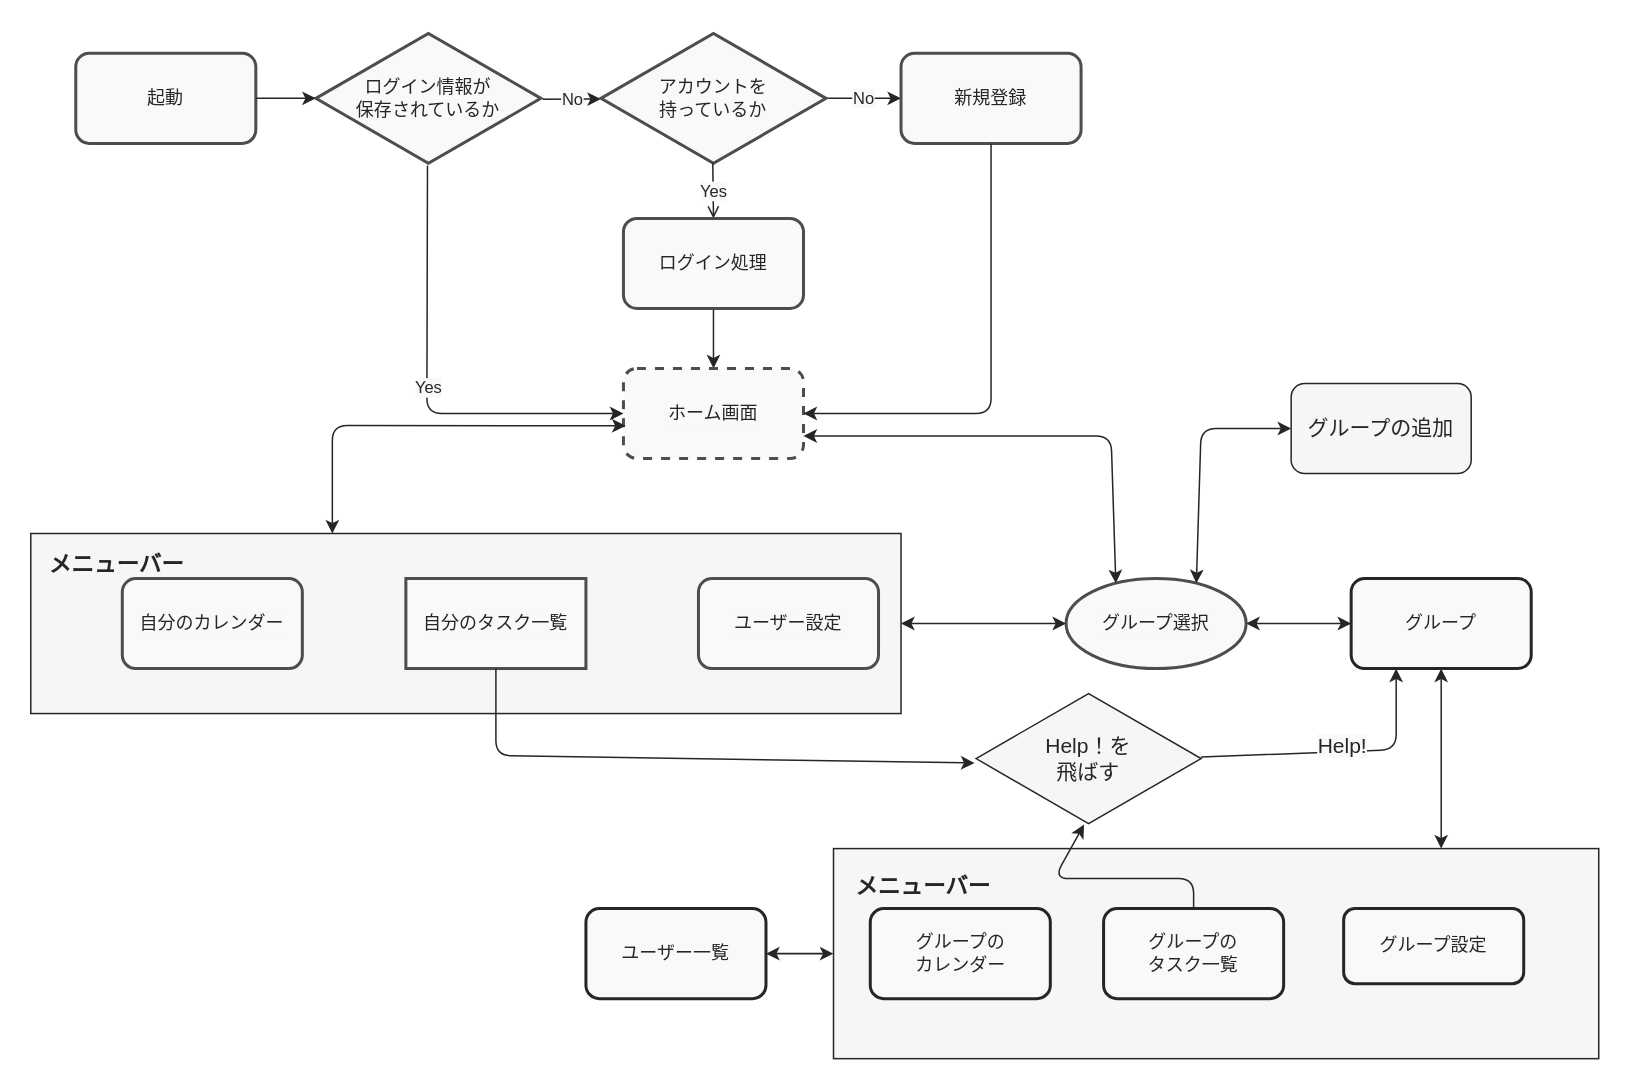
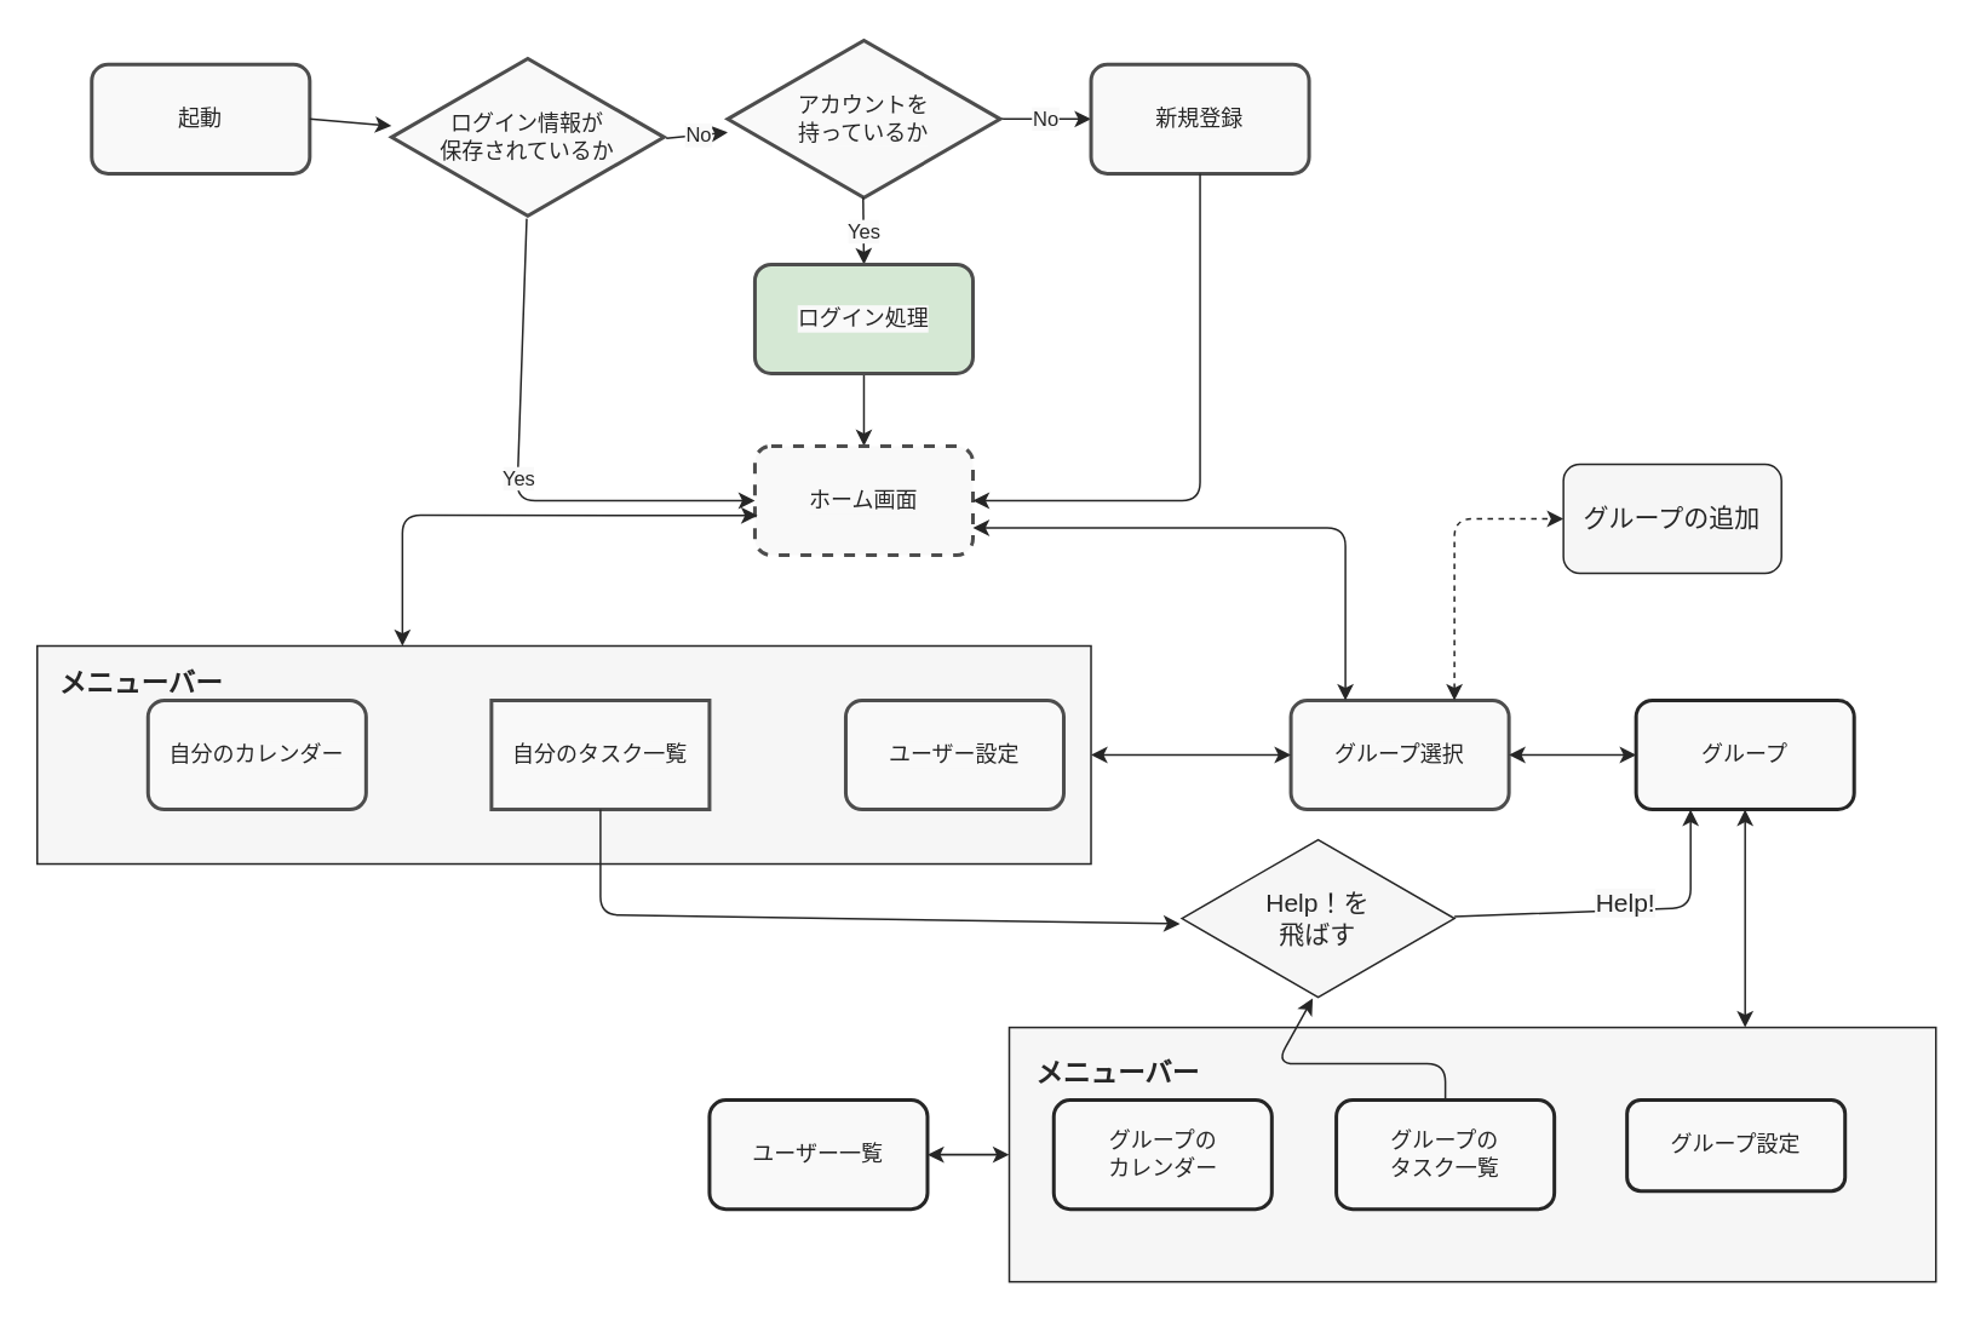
  <mxCell id="0" />
  <mxCell id="1" parent="0" />
  <mxCell id="2" value="" style="rounded=0;whiteSpace=wrap;html=1;strokeColor=#262626;strokeWidth=1;fillColor=#F6F6F6;" vertex="1" parent="1"><mxGeometry x="555" y="565" width="510" height="140" as="geometry" /></mxCell>
  <mxCell id="3" value="" style="rounded=0;whiteSpace=wrap;html=1;fillColor=#F6F6F6;strokeColor=#262626;" parent="1" vertex="1"><mxGeometry x="20" y="355" width="580" height="120" as="geometry" /></mxCell>
  <mxCell id="4" value="&lt;font color=&quot;#262626&quot;&gt;起動&lt;/font&gt;" style="rounded=1;whiteSpace=wrap;html=1;strokeColor=#4D4D4D;strokeWidth=2;fillColor=#F9F9F9;" parent="1" vertex="1"><mxGeometry x="50" y="35" width="120" height="60" as="geometry" /></mxCell>
- <mxCell id="5" value="&lt;font color=&quot;#262626&quot;&gt;ログイン情報が&lt;br&gt;保存されているか&lt;/font&gt;" style="html=1;whiteSpace=wrap;aspect=fixed;shape=isoRectangle;strokeColor=#4D4D4D;strokeWidth=2;fillColor=#F9F9F9;" parent="1" vertex="1"><mxGeometry x="210" y="20" width="150" height="90" as="geometry" /></mxCell>
+ <mxCell id="5" value="&lt;font color=&quot;#262626&quot;&gt;ログイン情報が&lt;br&gt;保存されているか&lt;/font&gt;" style="html=1;whiteSpace=wrap;aspect=fixed;shape=isoRectangle;strokeColor=#4D4D4D;strokeWidth=2;fillColor=#F9F9F9;" parent="1" vertex="1"><mxGeometry x="215" y="30" width="150" height="90" as="geometry" /></mxCell>
  <mxCell id="6" value="" style="endArrow=classic;html=1;exitX=1;exitY=0.5;exitDx=0;exitDy=0;strokeColor=#262626;" parent="1" source="4" target="5" edge="1"><mxGeometry width="50" height="50" relative="1" as="geometry"><mxPoint x="380" y="335" as="sourcePoint" /><mxPoint x="430" y="285" as="targetPoint" /></mxGeometry></mxCell>
  <mxCell id="7" value="" style="endArrow=classic;html=1;strokeColor=#262626;exitX=1.008;exitY=0.507;exitDx=0;exitDy=0;exitPerimeter=0;" parent="1" source="5" target="10" edge="1"><mxGeometry relative="1" as="geometry"><mxPoint x="360" y="315" as="sourcePoint" /><mxPoint x="420" y="65" as="targetPoint" /></mxGeometry></mxCell>
  <mxCell id="8" value="No" style="edgeLabel;resizable=0;html=1;align=center;verticalAlign=middle;labelBackgroundColor=#F9F9F9;fontColor=#262626;" parent="7" connectable="0" vertex="1"><mxGeometry relative="1" as="geometry" /></mxCell>
  <mxCell id="9" value="No" style="edgeStyle=orthogonalEdgeStyle;rounded=0;orthogonalLoop=1;jettySize=auto;html=1;fontColor=#262626;strokeColor=#262626;labelBackgroundColor=#F9F9F9;" parent="1" source="10" target="13" edge="1"><mxGeometry relative="1" as="geometry" /></mxCell>
  <mxCell id="10" value="アカウントを&lt;br&gt;持っているか" style="html=1;whiteSpace=wrap;aspect=fixed;shape=isoRectangle;labelBackgroundColor=#F9F9F9;fontColor=#262626;strokeColor=#4D4D4D;strokeWidth=2;fillColor=#F9F9F9;" parent="1" vertex="1"><mxGeometry x="400" y="20" width="150" height="90" as="geometry" /></mxCell>
- <mxCell id="11" value="" style="endArrow=open;html=1;fontColor=#262626;strokeColor=#262626;entryX=0.5;entryY=0;entryDx=0;entryDy=0;exitX=0.497;exitY=0.977;exitDx=0;exitDy=0;exitPerimeter=0;" parent="1" source="10" target="15" edge="1"><mxGeometry relative="1" as="geometry"><mxPoint x="550" y="65" as="sourcePoint" /><mxPoint x="600" y="65" as="targetPoint" /></mxGeometry></mxCell>
+ <mxCell id="11" value="" style="endArrow=classic;html=1;fontColor=#262626;strokeColor=#262626;entryX=0.5;entryY=0;entryDx=0;entryDy=0;exitX=0.497;exitY=0.977;exitDx=0;exitDy=0;exitPerimeter=0;" parent="1" source="10" target="15" edge="1"><mxGeometry relative="1" as="geometry"><mxPoint x="550" y="65" as="sourcePoint" /><mxPoint x="600" y="65" as="targetPoint" /></mxGeometry></mxCell>
  <mxCell id="12" value="Yes" style="edgeLabel;resizable=0;html=1;align=center;verticalAlign=middle;labelBackgroundColor=#F9F9F9;fontColor=#262626;" parent="11" connectable="0" vertex="1"><mxGeometry relative="1" as="geometry" /></mxCell>
  <mxCell id="13" value="新規登録" style="rounded=1;whiteSpace=wrap;html=1;labelBackgroundColor=#F9F9F9;fontColor=#262626;strokeColor=#4D4D4D;strokeWidth=2;fillColor=#F9F9F9;" parent="1" vertex="1"><mxGeometry x="600" y="35" width="120" height="60" as="geometry" /></mxCell>
  <mxCell id="14" value="" style="edgeStyle=orthogonalEdgeStyle;rounded=0;orthogonalLoop=1;jettySize=auto;html=1;labelBackgroundColor=#F9F9F9;fontColor=#262626;strokeColor=#262626;" parent="1" source="15" target="16" edge="1"><mxGeometry relative="1" as="geometry" /></mxCell>
- <mxCell id="15" value="ログイン処理" style="rounded=1;whiteSpace=wrap;html=1;labelBackgroundColor=#F9F9F9;fontColor=#262626;strokeColor=#4D4D4D;strokeWidth=2;fillColor=#F9F9F9;" parent="1" vertex="1"><mxGeometry x="415" y="145" width="120" height="60" as="geometry" /></mxCell>
+ <mxCell id="15" value="ログイン処理" style="rounded=1;whiteSpace=wrap;html=1;labelBackgroundColor=#F9F9F9;fontColor=#262626;strokeColor=#4D4D4D;strokeWidth=2;fillColor=#d5e8d4;" parent="1" vertex="1"><mxGeometry x="415" y="145" width="120" height="60" as="geometry" /></mxCell>
  <mxCell id="16" value="ホーム画面" style="rounded=1;whiteSpace=wrap;html=1;labelBackgroundColor=#F9F9F9;fontColor=#262626;strokeColor=#4D4D4D;strokeWidth=2;fillColor=#F9F9F9;dashed=1;" parent="1" vertex="1"><mxGeometry x="415" y="245" width="120" height="60" as="geometry" /></mxCell>
  <mxCell id="17" value="" style="endArrow=classic;html=1;labelBackgroundColor=#F9F9F9;fontColor=#262626;strokeColor=#262626;exitX=0.496;exitY=0.998;exitDx=0;exitDy=0;exitPerimeter=0;entryX=0;entryY=0.5;entryDx=0;entryDy=0;" parent="1" source="5" target="16" edge="1"><mxGeometry relative="1" as="geometry"><mxPoint x="330" y="45" as="sourcePoint" /><mxPoint x="430" y="45" as="targetPoint" /><Array as="points"><mxPoint x="284" y="275" /></Array></mxGeometry></mxCell>
  <mxCell id="18" value="Yes" style="edgeLabel;resizable=0;html=1;align=center;verticalAlign=middle;fontColor=#262626;labelBackgroundColor=#F9F9F9;" parent="17" connectable="0" vertex="1"><mxGeometry relative="1" as="geometry" /></mxCell>
  <mxCell id="19" value="" style="endArrow=classic;html=1;labelBackgroundColor=#F9F9F9;fontColor=#262626;strokeColor=#262626;exitX=0.5;exitY=1;exitDx=0;exitDy=0;entryX=1;entryY=0.5;entryDx=0;entryDy=0;" parent="1" source="13" target="16" edge="1"><mxGeometry width="50" height="50" relative="1" as="geometry"><mxPoint x="360" y="65" as="sourcePoint" /><mxPoint x="660" y="285" as="targetPoint" /><Array as="points"><mxPoint x="660" y="275" /></Array></mxGeometry></mxCell>
  <mxCell id="20" value="自分のカレンダー" style="rounded=1;whiteSpace=wrap;html=1;labelBackgroundColor=#F9F9F9;fontColor=#262626;strokeColor=#4D4D4D;strokeWidth=2;fillColor=#F9F9F9;" parent="1" vertex="1"><mxGeometry x="81" y="385" width="120" height="60" as="geometry" /></mxCell>
  <mxCell id="21" value="自分のタスク一覧" style="whiteSpace=wrap;html=1;labelBackgroundColor=#F9F9F9;fontColor=#262626;strokeColor=#4D4D4D;strokeWidth=2;fillColor=#F9F9F9;rounded=0;" parent="1" vertex="1"><mxGeometry x="270" y="385" width="120" height="60" as="geometry" /></mxCell>
  <mxCell id="22" value="ユーザー設定" style="rounded=1;whiteSpace=wrap;html=1;labelBackgroundColor=#F9F9F9;fontColor=#262626;strokeColor=#4D4D4D;strokeWidth=2;fillColor=#F9F9F9;" parent="1" vertex="1"><mxGeometry x="465" y="385" width="120" height="60" as="geometry" /></mxCell>
- <mxCell id="23" value="グループ選択" style="ellipse;whiteSpace=wrap;html=1;labelBackgroundColor=#F9F9F9;fontColor=#262626;strokeColor=#4D4D4D;strokeWidth=2;fillColor=#F9F9F9;" parent="1" vertex="1"><mxGeometry x="710" y="385" width="120" height="60" as="geometry" /></mxCell>
+ <mxCell id="23" value="グループ選択" style="rounded=1;whiteSpace=wrap;html=1;labelBackgroundColor=#F9F9F9;fontColor=#262626;strokeColor=#4D4D4D;strokeWidth=2;fillColor=#F9F9F9;" parent="1" vertex="1"><mxGeometry x="710" y="385" width="120" height="60" as="geometry" /></mxCell>
  <mxCell id="24" value="" style="endArrow=classic;startArrow=classic;html=1;labelBackgroundColor=#F9F9F9;fontColor=#262626;strokeColor=#262626;entryX=0.012;entryY=0.637;entryDx=0;entryDy=0;entryPerimeter=0;" parent="1" target="16" edge="1"><mxGeometry width="50" height="50" relative="1" as="geometry"><mxPoint x="221" y="355" as="sourcePoint" /><mxPoint x="410" y="285" as="targetPoint" /><Array as="points"><mxPoint x="221" y="283" /></Array></mxGeometry></mxCell>
  <mxCell id="25" value="" style="endArrow=classic;startArrow=classic;html=1;labelBackgroundColor=#F9F9F9;fontColor=#262626;strokeColor=#262626;entryX=0;entryY=0.5;entryDx=0;entryDy=0;exitX=1;exitY=0.5;exitDx=0;exitDy=0;" parent="1" source="3" target="23" edge="1"><mxGeometry width="50" height="50" relative="1" as="geometry"><mxPoint x="650" y="415" as="sourcePoint" /><mxPoint x="420" y="295" as="targetPoint" /></mxGeometry></mxCell>
  <mxCell id="26" value="" style="endArrow=classic;startArrow=classic;html=1;labelBackgroundColor=#F9F9F9;fontColor=#262626;strokeColor=#262626;exitX=0.25;exitY=0;exitDx=0;exitDy=0;entryX=1;entryY=0.75;entryDx=0;entryDy=0;" parent="1" source="23" target="16" edge="1"><mxGeometry width="50" height="50" relative="1" as="geometry"><mxPoint x="370" y="345" as="sourcePoint" /><mxPoint x="420" y="295" as="targetPoint" /><Array as="points"><mxPoint x="740" y="290" /></Array></mxGeometry></mxCell>
  <mxCell id="27" value="&lt;font color=&quot;#262626&quot;&gt;&lt;span style=&quot;font-size: 15px&quot;&gt;&lt;span&gt;メニューバー&lt;/span&gt;&lt;/span&gt;&lt;/font&gt;" style="text;html=1;strokeColor=none;fillColor=none;align=center;verticalAlign=middle;whiteSpace=wrap;rounded=0;fontStyle=1" parent="1" vertex="1"><mxGeometry x="25" y="365" width="105" height="20" as="geometry" /></mxCell>
  <mxCell id="28" value="&lt;font color=&quot;#262626&quot;&gt;グループ&lt;/font&gt;" style="rounded=1;whiteSpace=wrap;html=1;strokeColor=#262626;strokeWidth=2;fillColor=#F9F9F9;" vertex="1" parent="1"><mxGeometry x="900" y="385" width="120" height="60" as="geometry" /></mxCell>
  <mxCell id="29" value="" style="endArrow=classic;startArrow=classic;html=1;exitX=1;exitY=0.5;exitDx=0;exitDy=0;entryX=0;entryY=0.5;entryDx=0;entryDy=0;strokeColor=#262626;" edge="1" parent="1" source="23" target="28"><mxGeometry width="50" height="50" relative="1" as="geometry"><mxPoint x="560" y="365" as="sourcePoint" /><mxPoint x="610" y="315" as="targetPoint" /></mxGeometry></mxCell>
  <mxCell id="30" value="&lt;font color=&quot;#262626&quot;&gt;グループ設定&lt;/font&gt;" style="rounded=1;whiteSpace=wrap;html=1;strokeColor=#262626;strokeWidth=2;fillColor=#F9F9F9;" vertex="1" parent="1"><mxGeometry x="895" y="605" width="120" height="50" as="geometry" /></mxCell>
  <mxCell id="31" value="&lt;font color=&quot;#262626&quot;&gt;グループの&lt;br&gt;タスク一覧&lt;br&gt;&lt;/font&gt;" style="rounded=1;whiteSpace=wrap;html=1;strokeColor=#262626;strokeWidth=2;fillColor=#F9F9F9;" vertex="1" parent="1"><mxGeometry x="735" y="605" width="120" height="60" as="geometry" /></mxCell>
  <mxCell id="32" value="&lt;font color=&quot;#262626&quot;&gt;グループの&lt;br&gt;カレンダー&lt;/font&gt;" style="rounded=1;whiteSpace=wrap;html=1;strokeColor=#262626;strokeWidth=2;fillColor=#F9F9F9;" vertex="1" parent="1"><mxGeometry x="579.5" y="605" width="120" height="60" as="geometry" /></mxCell>
  <mxCell id="33" value="&lt;font color=&quot;#262626&quot;&gt;ユーザー一覧&lt;/font&gt;" style="rounded=1;whiteSpace=wrap;html=1;strokeColor=#262626;strokeWidth=2;fillColor=#F9F9F9;" vertex="1" parent="1"><mxGeometry x="390" y="605" width="120" height="60" as="geometry" /></mxCell>
  <mxCell id="34" value="" style="endArrow=classic;startArrow=classic;html=1;strokeColor=#262626;exitX=1;exitY=0.5;exitDx=0;exitDy=0;" edge="1" parent="1" source="33"><mxGeometry width="50" height="50" relative="1" as="geometry"><mxPoint x="545" y="635" as="sourcePoint" /><mxPoint x="555" y="635" as="targetPoint" /></mxGeometry></mxCell>
  <mxCell id="35" value="" style="endArrow=classic;startArrow=classic;html=1;strokeColor=#262626;entryX=0.5;entryY=1;entryDx=0;entryDy=0;" edge="1" parent="1" target="28"><mxGeometry width="50" height="50" relative="1" as="geometry"><mxPoint x="960" y="565" as="sourcePoint" /><mxPoint x="560" y="295" as="targetPoint" /></mxGeometry></mxCell>
  <mxCell id="36" value="&lt;font color=&quot;#262626&quot; style=&quot;font-size: 15px&quot;&gt;メニューバー&lt;/font&gt;" style="text;html=1;strokeColor=none;fillColor=none;align=center;verticalAlign=middle;whiteSpace=wrap;rounded=0;fontStyle=1;fontSize=14;" vertex="1" parent="1"><mxGeometry x="565" y="575" width="100" height="30" as="geometry" /></mxCell>
  <mxCell id="37" value="&lt;font color=&quot;#262626&quot;&gt;グループの追加&lt;/font&gt;" style="rounded=1;whiteSpace=wrap;html=1;fontSize=14;strokeColor=#262626;strokeWidth=1;fillColor=#F6F6F6;" vertex="1" parent="1"><mxGeometry x="860" y="255" width="120" height="60" as="geometry" /></mxCell>
- <mxCell id="38" value="" style="endArrow=classic;startArrow=classic;html=1;fontSize=14;strokeColor=#262626;exitX=0.75;exitY=0;exitDx=0;exitDy=0;entryX=0;entryY=0.5;entryDx=0;entryDy=0;" edge="1" parent="1" source="23" target="37"><mxGeometry width="50" height="50" relative="1" as="geometry"><mxPoint x="530" y="425" as="sourcePoint" /><mxPoint x="580" y="375" as="targetPoint" /><Array as="points"><mxPoint x="800" y="285" /></Array></mxGeometry></mxCell>
+ <mxCell id="38" value="" style="endArrow=classic;startArrow=classic;html=1;fontSize=14;strokeColor=#262626;exitX=0.75;exitY=0;exitDx=0;exitDy=0;entryX=0;entryY=0.5;entryDx=0;entryDy=0;dashed=1;" edge="1" parent="1" source="23" target="37"><mxGeometry width="50" height="50" relative="1" as="geometry"><mxPoint x="530" y="425" as="sourcePoint" /><mxPoint x="580" y="375" as="targetPoint" /><Array as="points"><mxPoint x="800" y="285" /></Array></mxGeometry></mxCell>
  <mxCell id="39" value="Help！を&lt;br&gt;飛ばす" style="html=1;whiteSpace=wrap;aspect=fixed;shape=isoRectangle;fontSize=14;fontColor=#262626;strokeColor=#262626;strokeWidth=1;fillColor=#F6F6F6;" vertex="1" parent="1"><mxGeometry x="650" y="460" width="150" height="90" as="geometry" /></mxCell>
  <mxCell id="40" value="" style="endArrow=classic;html=1;fontSize=14;fontColor=#262626;strokeColor=#262626;exitX=0.5;exitY=1;exitDx=0;exitDy=0;entryX=-0.007;entryY=0.533;entryDx=0;entryDy=0;entryPerimeter=0;" edge="1" parent="1" source="21" target="39"><mxGeometry width="50" height="50" relative="1" as="geometry"><mxPoint x="570" y="375" as="sourcePoint" /><mxPoint x="620" y="325" as="targetPoint" /><Array as="points"><mxPoint x="330" y="503" /></Array></mxGeometry></mxCell>
  <mxCell id="41" value="" style="endArrow=classic;html=1;fontSize=14;fontColor=#262626;strokeColor=#262626;exitX=0.5;exitY=0;exitDx=0;exitDy=0;entryX=0.48;entryY=0.989;entryDx=0;entryDy=0;entryPerimeter=0;" edge="1" parent="1" source="31" target="39"><mxGeometry width="50" height="50" relative="1" as="geometry"><mxPoint x="570" y="375" as="sourcePoint" /><mxPoint x="620" y="325" as="targetPoint" /><Array as="points"><mxPoint x="795" y="585" /><mxPoint x="702" y="585" /></Array></mxGeometry></mxCell>
  <mxCell id="42" value="" style="endArrow=classic;html=1;fontSize=14;fontColor=#262626;strokeColor=#262626;exitX=1;exitY=0.489;exitDx=0;exitDy=0;exitPerimeter=0;entryX=0.25;entryY=1;entryDx=0;entryDy=0;" edge="1" parent="1" source="39" target="28"><mxGeometry relative="1" as="geometry"><mxPoint x="540" y="355" as="sourcePoint" /><mxPoint x="640" y="355" as="targetPoint" /><Array as="points"><mxPoint x="930" y="499" /></Array></mxGeometry></mxCell>
  <mxCell id="43" value="&lt;span style=&quot;background-color: rgb(249 , 249 , 249)&quot;&gt;Help!&lt;/span&gt;" style="edgeLabel;html=1;align=center;verticalAlign=middle;resizable=0;points=[];fontSize=14;fontColor=#262626;" vertex="1" connectable="0" parent="42"><mxGeometry x="0.01" y="-4" relative="1" as="geometry"><mxPoint y="-8" as="offset" /></mxGeometry></mxCell>
